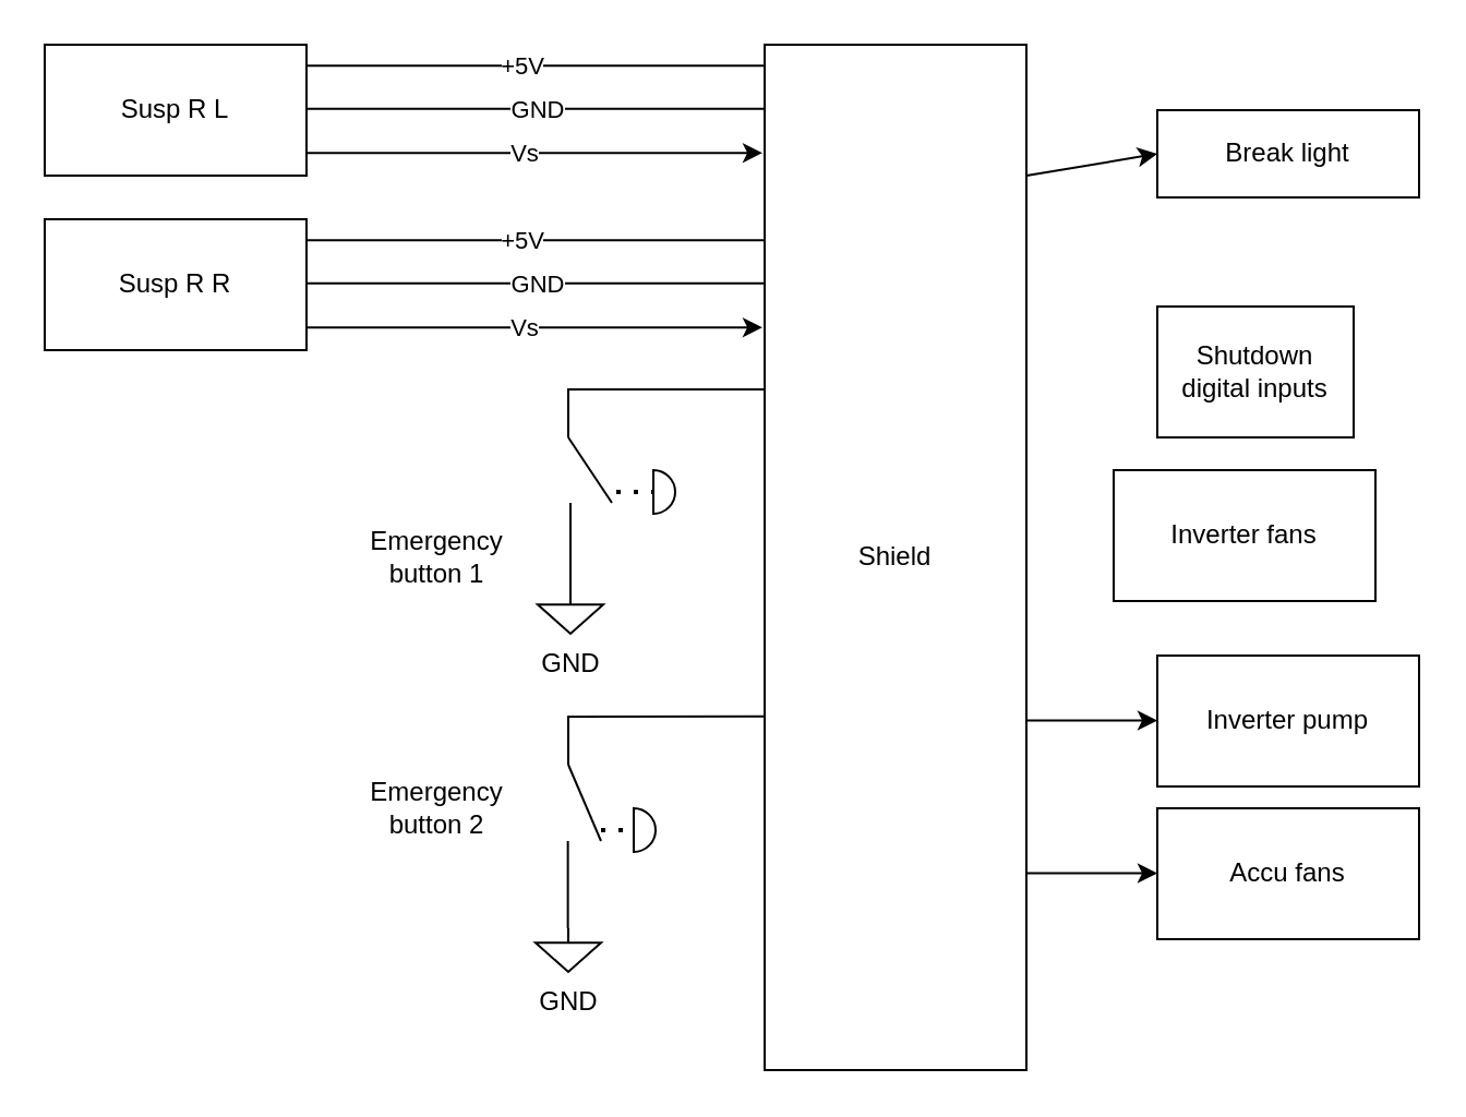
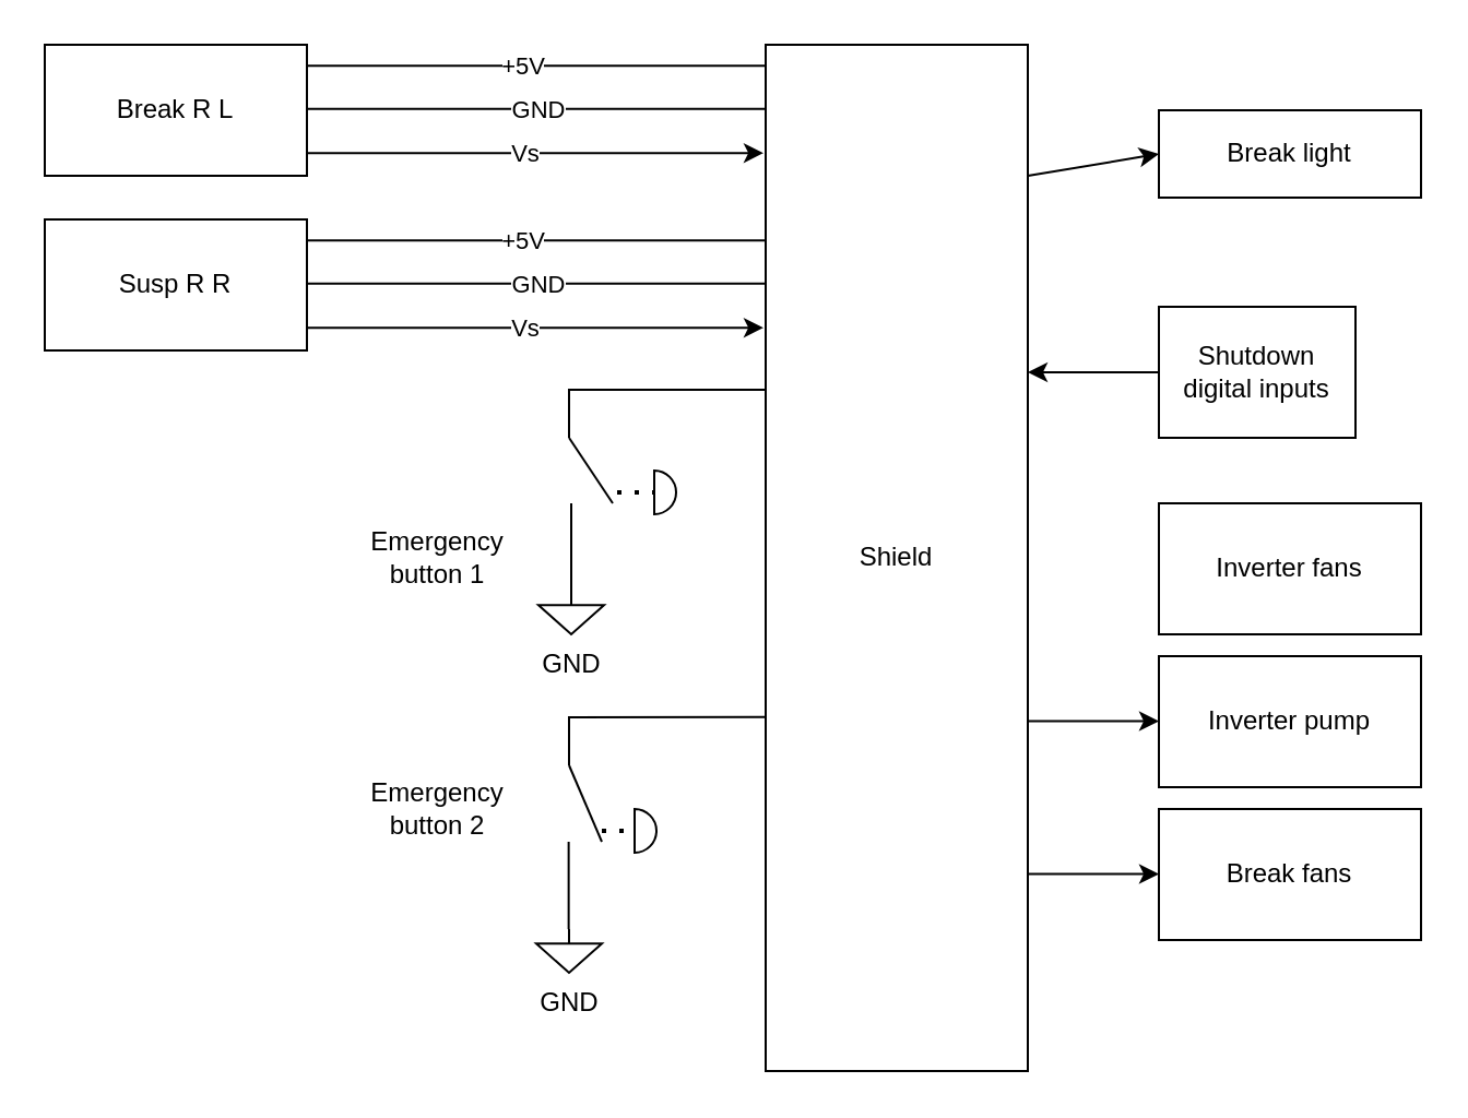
  <mxCell id="0" />
  <mxCell id="1" parent="0" />
- <mxCell id="2" value="Susp R L" style="rounded=0;whiteSpace=wrap;html=1;" parent="1" vertex="1"><mxGeometry x="20" y="20" width="120" height="60" as="geometry" /></mxCell>
+ <mxCell id="2" value="Break R L" style="rounded=0;whiteSpace=wrap;html=1;" parent="1" vertex="1"><mxGeometry x="20" y="20" width="120" height="60" as="geometry" /></mxCell>
  <mxCell id="3" value="Susp R R" style="rounded=0;whiteSpace=wrap;html=1;" parent="1" vertex="1"><mxGeometry x="20" y="100" width="120" height="60" as="geometry" /></mxCell>
  <mxCell id="4" value="Shield" style="rounded=0;whiteSpace=wrap;html=1;" parent="1" vertex="1"><mxGeometry x="350" y="20" width="120" height="470" as="geometry" /></mxCell>
  <mxCell id="5" value="&lt;span style=&quot;color: rgba(0, 0, 0, 0); font-family: monospace; font-size: 0px; text-align: start; background-color: rgb(251, 251, 251);&quot;&gt;%3CmxGraphModel%3E%3Croot%3E%3CmxCell%20id%3D%220%22%2F%3E%3CmxCell%20id%3D%221%22%20parent%3D%220%22%2F%3E%3CmxCell%20id%3D%222%22%20value%3D%22%22%20style%3D%22endArrow%3Dclassic%3Bhtml%3D1%3Brounded%3D0%3BexitX%3D1%3BexitY%3D0.25%3BexitDx%3D0%3BexitDy%3D0%3BentryX%3D-0.008%3BentryY%3D0.617%3BentryDx%3D0%3BentryDy%3D0%3BentryPerimeter%3D0%3B%22%20edge%3D%221%22%20parent%3D%221%22%3E%3CmxGeometry%20width%3D%2250%22%20height%3D%2250%22%20relative%3D%221%22%20as%3D%22geometry%22%3E%3CmxPoint%20x%3D%22180%22%20y%3D%22340%22%20as%3D%22sourcePoint%22%2F%3E%3CmxPoint%20x%3D%22389%22%20y%3D%22340%22%20as%3D%22targetPoint%22%2F%3E%3C%2FmxGeometry%3E%3C%2FmxCell%3E%3CmxCell%20id%3D%223%22%20value%3D%22Vs%22%20style%3D%22edgeLabel%3Bhtml%3D1%3Balign%3Dcenter%3BverticalAlign%3Dmiddle%3Bresizable%3D0%3Bpoints%3D%5B%5D%3B%22%20vertex%3D%221%22%20connectable%3D%220%22%20parent%3D%222%22%3E%3CmxGeometry%20x%3D%22-0.056%22%20relative%3D%221%22%20as%3D%22geometry%22%3E%3CmxPoint%20as%3D%22offset%22%2F%3E%3C%2FmxGeometry%3E%3C%2FmxCell%3E%3CmxCell%20id%3D%224%22%20value%3D%22%22%20style%3D%22endArrow%3Dnone%3Bhtml%3D1%3Brounded%3D0%3BexitX%3D0.998%3BexitY%3D0.17%3BexitDx%3D0%3BexitDy%3D0%3BexitPerimeter%3D0%3B%22%20edge%3D%221%22%20parent%3D%221%22%3E%3CmxGeometry%20width%3D%2250%22%20height%3D%2250%22%20relative%3D%221%22%20as%3D%22geometry%22%3E%3CmxPoint%20x%3D%22180%22%20y%3D%22300%22%20as%3D%22sourcePoint%22%2F%3E%3CmxPoint%20x%3D%22390%22%20y%3D%22300%22%20as%3D%22targetPoint%22%2F%3E%3C%2FmxGeometry%3E%3C%2FmxCell%3E%3CmxCell%20id%3D%225%22%20value%3D%22%2B5V%22%20style%3D%22edgeLabel%3Bhtml%3D1%3Balign%3Dcenter%3BverticalAlign%3Dmiddle%3Bresizable%3D0%3Bpoints%3D%5B%5D%3B%22%20vertex%3D%221%22%20connectable%3D%220%22%20parent%3D%224%22%3E%3CmxGeometry%20x%3D%22-0.063%22%20relative%3D%221%22%20as%3D%22geometry%22%3E%3CmxPoint%20as%3D%22offset%22%2F%3E%3C%2FmxGeometry%3E%3C%2FmxCell%3E%3CmxCell%20id%3D%226%22%20value%3D%22%22%20style%3D%22endArrow%3Dnone%3Bhtml%3D1%3Brounded%3D0%3BexitX%3D0.998%3BexitY%3D0.17%3BexitDx%3D0%3BexitDy%3D0%3BexitPerimeter%3D0%3B%22%20edge%3D%221%22%20parent%3D%221%22%3E%3CmxGeometry%20width%3D%2250%22%20height%3D%2250%22%20relative%3D%221%22%20as%3D%22geometry%22%3E%3CmxPoint%20x%3D%22180%22%20y%3D%22319.86%22%20as%3D%22sourcePoint%22%2F%3E%3CmxPoint%20x%3D%22390%22%20y%3D%22319.86%22%20as%3D%22targetPoint%22%2F%3E%3C%2FmxGeometry%3E%3C%2FmxCell%3E%3CmxCell%20id%3D%227%22%20value%3D%22GND%22%20style%3D%22edgeLabel%3Bhtml%3D1%3Balign%3Dcenter%3BverticalAlign%3Dmiddle%3Bresizable%3D0%3Bpoints%3D%5B%5D%3B%22%20vertex%3D%221%22%20connectable%3D%220%22%20parent%3D%226%22%3E%3CmxGeometry%20x%3D%22-0.063%22%20relative%3D%221%22%20as%3D%22geometry%22%3E%3CmxPoint%20x%3D%227%22%20as%3D%22offset%22%2F%3E%3C%2FmxGeometry%3E%3C%2FmxCell%3E%3C%2Froot%3E%3C%2FmxGraphModel%3E&lt;/span&gt;" style="endArrow=classic;html=1;rounded=0;exitX=1;exitY=0.25;exitDx=0;exitDy=0;entryX=-0.008;entryY=0.617;entryDx=0;entryDy=0;entryPerimeter=0;" edge="1" parent="1"><mxGeometry width="50" height="50" relative="1" as="geometry"><mxPoint x="140" y="69.57" as="sourcePoint" /><mxPoint x="349" y="69.57" as="targetPoint" /></mxGeometry></mxCell>
  <mxCell id="6" value="Vs" style="edgeLabel;html=1;align=center;verticalAlign=middle;resizable=0;points=[];" vertex="1" connectable="0" parent="5"><mxGeometry x="-0.056" relative="1" as="geometry"><mxPoint as="offset" /></mxGeometry></mxCell>
  <mxCell id="7" value="" style="endArrow=none;html=1;rounded=0;exitX=0.998;exitY=0.17;exitDx=0;exitDy=0;exitPerimeter=0;" edge="1" parent="1"><mxGeometry width="50" height="50" relative="1" as="geometry"><mxPoint x="140" y="29.57" as="sourcePoint" /><mxPoint x="350" y="29.57" as="targetPoint" /></mxGeometry></mxCell>
  <mxCell id="8" value="+5V" style="edgeLabel;html=1;align=center;verticalAlign=middle;resizable=0;points=[];" vertex="1" connectable="0" parent="7"><mxGeometry x="-0.063" relative="1" as="geometry"><mxPoint as="offset" /></mxGeometry></mxCell>
  <mxCell id="9" value="" style="endArrow=none;html=1;rounded=0;exitX=0.998;exitY=0.17;exitDx=0;exitDy=0;exitPerimeter=0;" edge="1" parent="1"><mxGeometry width="50" height="50" relative="1" as="geometry"><mxPoint x="140" y="49.43" as="sourcePoint" /><mxPoint x="350" y="49.43" as="targetPoint" /></mxGeometry></mxCell>
  <mxCell id="10" value="GND" style="edgeLabel;html=1;align=center;verticalAlign=middle;resizable=0;points=[];" vertex="1" connectable="0" parent="9"><mxGeometry x="-0.063" relative="1" as="geometry"><mxPoint x="7" as="offset" /></mxGeometry></mxCell>
  <mxCell id="11" value="&lt;span style=&quot;color: rgba(0, 0, 0, 0); font-family: monospace; font-size: 0px; text-align: start; background-color: rgb(251, 251, 251);&quot;&gt;%3CmxGraphModel%3E%3Croot%3E%3CmxCell%20id%3D%220%22%2F%3E%3CmxCell%20id%3D%221%22%20parent%3D%220%22%2F%3E%3CmxCell%20id%3D%222%22%20value%3D%22%22%20style%3D%22endArrow%3Dclassic%3Bhtml%3D1%3Brounded%3D0%3BexitX%3D1%3BexitY%3D0.25%3BexitDx%3D0%3BexitDy%3D0%3BentryX%3D-0.008%3BentryY%3D0.617%3BentryDx%3D0%3BentryDy%3D0%3BentryPerimeter%3D0%3B%22%20edge%3D%221%22%20parent%3D%221%22%3E%3CmxGeometry%20width%3D%2250%22%20height%3D%2250%22%20relative%3D%221%22%20as%3D%22geometry%22%3E%3CmxPoint%20x%3D%22180%22%20y%3D%22340%22%20as%3D%22sourcePoint%22%2F%3E%3CmxPoint%20x%3D%22389%22%20y%3D%22340%22%20as%3D%22targetPoint%22%2F%3E%3C%2FmxGeometry%3E%3C%2FmxCell%3E%3CmxCell%20id%3D%223%22%20value%3D%22Vs%22%20style%3D%22edgeLabel%3Bhtml%3D1%3Balign%3Dcenter%3BverticalAlign%3Dmiddle%3Bresizable%3D0%3Bpoints%3D%5B%5D%3B%22%20vertex%3D%221%22%20connectable%3D%220%22%20parent%3D%222%22%3E%3CmxGeometry%20x%3D%22-0.056%22%20relative%3D%221%22%20as%3D%22geometry%22%3E%3CmxPoint%20as%3D%22offset%22%2F%3E%3C%2FmxGeometry%3E%3C%2FmxCell%3E%3CmxCell%20id%3D%224%22%20value%3D%22%22%20style%3D%22endArrow%3Dnone%3Bhtml%3D1%3Brounded%3D0%3BexitX%3D0.998%3BexitY%3D0.17%3BexitDx%3D0%3BexitDy%3D0%3BexitPerimeter%3D0%3B%22%20edge%3D%221%22%20parent%3D%221%22%3E%3CmxGeometry%20width%3D%2250%22%20height%3D%2250%22%20relative%3D%221%22%20as%3D%22geometry%22%3E%3CmxPoint%20x%3D%22180%22%20y%3D%22300%22%20as%3D%22sourcePoint%22%2F%3E%3CmxPoint%20x%3D%22390%22%20y%3D%22300%22%20as%3D%22targetPoint%22%2F%3E%3C%2FmxGeometry%3E%3C%2FmxCell%3E%3CmxCell%20id%3D%225%22%20value%3D%22%2B5V%22%20style%3D%22edgeLabel%3Bhtml%3D1%3Balign%3Dcenter%3BverticalAlign%3Dmiddle%3Bresizable%3D0%3Bpoints%3D%5B%5D%3B%22%20vertex%3D%221%22%20connectable%3D%220%22%20parent%3D%224%22%3E%3CmxGeometry%20x%3D%22-0.063%22%20relative%3D%221%22%20as%3D%22geometry%22%3E%3CmxPoint%20as%3D%22offset%22%2F%3E%3C%2FmxGeometry%3E%3C%2FmxCell%3E%3CmxCell%20id%3D%226%22%20value%3D%22%22%20style%3D%22endArrow%3Dnone%3Bhtml%3D1%3Brounded%3D0%3BexitX%3D0.998%3BexitY%3D0.17%3BexitDx%3D0%3BexitDy%3D0%3BexitPerimeter%3D0%3B%22%20edge%3D%221%22%20parent%3D%221%22%3E%3CmxGeometry%20width%3D%2250%22%20height%3D%2250%22%20relative%3D%221%22%20as%3D%22geometry%22%3E%3CmxPoint%20x%3D%22180%22%20y%3D%22319.86%22%20as%3D%22sourcePoint%22%2F%3E%3CmxPoint%20x%3D%22390%22%20y%3D%22319.86%22%20as%3D%22targetPoint%22%2F%3E%3C%2FmxGeometry%3E%3C%2FmxCell%3E%3CmxCell%20id%3D%227%22%20value%3D%22GND%22%20style%3D%22edgeLabel%3Bhtml%3D1%3Balign%3Dcenter%3BverticalAlign%3Dmiddle%3Bresizable%3D0%3Bpoints%3D%5B%5D%3B%22%20vertex%3D%221%22%20connectable%3D%220%22%20parent%3D%226%22%3E%3CmxGeometry%20x%3D%22-0.063%22%20relative%3D%221%22%20as%3D%22geometry%22%3E%3CmxPoint%20x%3D%227%22%20as%3D%22offset%22%2F%3E%3C%2FmxGeometry%3E%3C%2FmxCell%3E%3C%2Froot%3E%3C%2FmxGraphModel%3E&lt;/span&gt;" style="endArrow=classic;html=1;rounded=0;exitX=1;exitY=0.25;exitDx=0;exitDy=0;entryX=-0.008;entryY=0.617;entryDx=0;entryDy=0;entryPerimeter=0;" edge="1" parent="1"><mxGeometry width="50" height="50" relative="1" as="geometry"><mxPoint x="140" y="149.57" as="sourcePoint" /><mxPoint x="349" y="149.57" as="targetPoint" /></mxGeometry></mxCell>
  <mxCell id="12" value="Vs" style="edgeLabel;html=1;align=center;verticalAlign=middle;resizable=0;points=[];" vertex="1" connectable="0" parent="11"><mxGeometry x="-0.056" relative="1" as="geometry"><mxPoint as="offset" /></mxGeometry></mxCell>
  <mxCell id="13" value="" style="endArrow=none;html=1;rounded=0;exitX=0.998;exitY=0.17;exitDx=0;exitDy=0;exitPerimeter=0;" edge="1" parent="1"><mxGeometry width="50" height="50" relative="1" as="geometry"><mxPoint x="140" y="109.57" as="sourcePoint" /><mxPoint x="350" y="109.57" as="targetPoint" /></mxGeometry></mxCell>
  <mxCell id="14" value="+5V" style="edgeLabel;html=1;align=center;verticalAlign=middle;resizable=0;points=[];" vertex="1" connectable="0" parent="13"><mxGeometry x="-0.063" relative="1" as="geometry"><mxPoint as="offset" /></mxGeometry></mxCell>
  <mxCell id="15" value="" style="endArrow=none;html=1;rounded=0;exitX=0.998;exitY=0.17;exitDx=0;exitDy=0;exitPerimeter=0;" edge="1" parent="1"><mxGeometry width="50" height="50" relative="1" as="geometry"><mxPoint x="140" y="129.43" as="sourcePoint" /><mxPoint x="350" y="129.43" as="targetPoint" /></mxGeometry></mxCell>
  <mxCell id="16" value="GND" style="edgeLabel;html=1;align=center;verticalAlign=middle;resizable=0;points=[];" vertex="1" connectable="0" parent="15"><mxGeometry x="-0.063" relative="1" as="geometry"><mxPoint x="7" as="offset" /></mxGeometry></mxCell>
  <mxCell id="17" value="Break light" style="rounded=0;whiteSpace=wrap;html=1;" vertex="1" parent="1"><mxGeometry x="530" y="50" width="120" height="40" as="geometry" /></mxCell>
  <mxCell id="18" value="" style="endArrow=classic;html=1;rounded=0;entryX=0;entryY=0.5;entryDx=0;entryDy=0;entryPerimeter=0;" edge="1" parent="1" target="17"><mxGeometry width="50" height="50" relative="1" as="geometry"><mxPoint x="470" y="80" as="sourcePoint" /><mxPoint x="520" y="80" as="targetPoint" /></mxGeometry></mxCell>
+ <mxCell id="19" value="" style="edgeStyle=orthogonalEdgeStyle;rounded=0;orthogonalLoop=1;jettySize=auto;html=1;" edge="1" parent="1" source="20" target="4"><mxGeometry relative="1" as="geometry"><Array as="points"><mxPoint x="490" y="170" /><mxPoint x="490" y="170" /></Array></mxGeometry></mxCell>
  <mxCell id="20" value="Shutdown digital inputs" style="rounded=0;whiteSpace=wrap;html=1;" vertex="1" parent="1"><mxGeometry x="530" y="140" width="90" height="60" as="geometry" /></mxCell>
- <mxCell id="21" value="Inverter fans" style="rounded=0;whiteSpace=wrap;html=1;" vertex="1" parent="1"><mxGeometry x="510" y="215" width="120" height="60" as="geometry" /></mxCell>
+ <mxCell id="21" value="Inverter fans" style="rounded=0;whiteSpace=wrap;html=1;" vertex="1" parent="1"><mxGeometry x="530" y="230" width="120" height="60" as="geometry" /></mxCell>
  <mxCell id="22" value="Inverter pump" style="rounded=0;whiteSpace=wrap;html=1;" vertex="1" parent="1"><mxGeometry x="530" y="300" width="120" height="60" as="geometry" /></mxCell>
- <mxCell id="23" value="Accu fans" style="rounded=0;whiteSpace=wrap;html=1;" vertex="1" parent="1"><mxGeometry x="530" y="370" width="120" height="60" as="geometry" /></mxCell>
+ <mxCell id="23" value="Break fans" style="rounded=0;whiteSpace=wrap;html=1;" vertex="1" parent="1"><mxGeometry x="530" y="370" width="120" height="60" as="geometry" /></mxCell>
  <mxCell id="24" value="" style="edgeStyle=orthogonalEdgeStyle;rounded=0;orthogonalLoop=1;jettySize=auto;html=1;" edge="1" parent="1"><mxGeometry relative="1" as="geometry"><mxPoint x="470" y="329.75" as="sourcePoint" /><mxPoint x="530" y="329.75" as="targetPoint" /></mxGeometry></mxCell>
  <mxCell id="25" value="" style="edgeStyle=orthogonalEdgeStyle;rounded=0;orthogonalLoop=1;jettySize=auto;html=1;" edge="1" parent="1"><mxGeometry relative="1" as="geometry"><mxPoint x="470" y="399.75" as="sourcePoint" /><mxPoint x="530" y="399.75" as="targetPoint" /></mxGeometry></mxCell>
  <mxCell id="26" value="" style="endArrow=none;html=1;rounded=0;entryX=1;entryY=0.5;entryDx=0;entryDy=0;entryPerimeter=0;" edge="1" parent="1"><mxGeometry width="50" height="50" relative="1" as="geometry"><mxPoint x="280" y="230" as="sourcePoint" /><mxPoint x="260" y="200" as="targetPoint" /></mxGeometry></mxCell>
  <mxCell id="27" value="" style="endArrow=none;html=1;rounded=0;" edge="1" parent="1"><mxGeometry width="50" height="50" relative="1" as="geometry"><mxPoint x="261" y="270" as="sourcePoint" /><mxPoint x="261" y="230" as="targetPoint" /></mxGeometry></mxCell>
  <mxCell id="28" value="" style="endArrow=none;dashed=1;html=1;dashPattern=1 3;strokeWidth=2;rounded=0;" edge="1" parent="1"><mxGeometry width="50" height="50" relative="1" as="geometry"><mxPoint x="282" y="224.96" as="sourcePoint" /><mxPoint x="302" y="224.96" as="targetPoint" /></mxGeometry></mxCell>
  <mxCell id="29" value="" style="verticalLabelPosition=bottom;verticalAlign=top;html=1;shape=mxgraph.basic.half_circle;rotation=-90;" vertex="1" parent="1"><mxGeometry x="294" y="220" width="20" height="10" as="geometry" /></mxCell>
  <mxCell id="30" value="GND" style="pointerEvents=1;verticalLabelPosition=bottom;shadow=0;dashed=0;align=center;html=1;verticalAlign=top;shape=mxgraph.electrical.signal_sources.signal_ground;" vertex="1" parent="1"><mxGeometry x="246" y="270" width="30" height="20" as="geometry" /></mxCell>
  <mxCell id="31" value="" style="endArrow=none;html=1;rounded=0;" edge="1" parent="1"><mxGeometry width="50" height="50" relative="1" as="geometry"><mxPoint x="275" y="385" as="sourcePoint" /><mxPoint x="260" y="350" as="targetPoint" /></mxGeometry></mxCell>
  <mxCell id="32" value="" style="endArrow=none;html=1;rounded=0;" edge="1" parent="1"><mxGeometry width="50" height="50" relative="1" as="geometry"><mxPoint x="259.82" y="425" as="sourcePoint" /><mxPoint x="259.82" y="385" as="targetPoint" /></mxGeometry></mxCell>
  <mxCell id="33" value="" style="endArrow=none;dashed=1;html=1;dashPattern=1 3;strokeWidth=2;rounded=0;" edge="1" parent="1"><mxGeometry width="50" height="50" relative="1" as="geometry"><mxPoint x="275" y="379.96" as="sourcePoint" /><mxPoint x="295" y="379.96" as="targetPoint" /></mxGeometry></mxCell>
  <mxCell id="34" value="" style="verticalLabelPosition=bottom;verticalAlign=top;html=1;shape=mxgraph.basic.half_circle;rotation=-90;" vertex="1" parent="1"><mxGeometry x="285" y="375" width="20" height="10" as="geometry" /></mxCell>
  <mxCell id="35" value="GND" style="pointerEvents=1;verticalLabelPosition=bottom;shadow=0;dashed=0;align=center;html=1;verticalAlign=top;shape=mxgraph.electrical.signal_sources.signal_ground;" vertex="1" parent="1"><mxGeometry x="245" y="425" width="30" height="20" as="geometry" /></mxCell>
  <mxCell id="36" value="" style="endArrow=none;html=1;rounded=0;entryX=-0.002;entryY=0.655;entryDx=0;entryDy=0;entryPerimeter=0;" edge="1" parent="1" target="4"><mxGeometry width="50" height="50" relative="1" as="geometry"><mxPoint x="260" y="350" as="sourcePoint" /><mxPoint x="380" y="300" as="targetPoint" /><Array as="points"><mxPoint x="260" y="328" /></Array></mxGeometry></mxCell>
  <mxCell id="37" value="" style="endArrow=none;html=1;rounded=0;entryX=-0.002;entryY=0.655;entryDx=0;entryDy=0;entryPerimeter=0;" edge="1" parent="1"><mxGeometry width="50" height="50" relative="1" as="geometry"><mxPoint x="260" y="200" as="sourcePoint" /><mxPoint x="350" y="178" as="targetPoint" /><Array as="points"><mxPoint x="260" y="178" /></Array></mxGeometry></mxCell>
  <mxCell id="38" value="Emergency button 1" style="text;html=1;align=center;verticalAlign=middle;whiteSpace=wrap;rounded=0;" vertex="1" parent="1"><mxGeometry x="170" y="240" width="60" height="30" as="geometry" /></mxCell>
  <mxCell id="39" value="Emergency button 2" style="text;html=1;align=center;verticalAlign=middle;whiteSpace=wrap;rounded=0;" vertex="1" parent="1"><mxGeometry x="170" y="355" width="60" height="30" as="geometry" /></mxCell>
